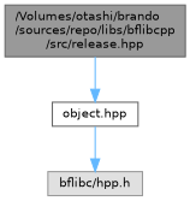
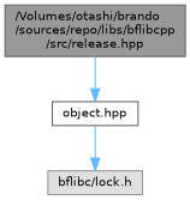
  digraph {
    node [fontname=Helvetica fontsize=10 shape=box style=filled]
    edge [color=steelblue1 fontname=Helvetica fontsize=10 labelfontname=Helvetica labelfontsize=10 style=solid]
    n1 [color=gray40 fillcolor=grey60 fontcolor=black height=0.2 label="/Volumes/otashi/brando\l/sources/repo/libs/bflibcpp\l/src/release.hpp" width=0.4]
    n2 [color=grey40 fillcolor=white height=0.2 label="object.hpp" width=0.4]
-   n3 [color=grey60 fillcolor="#E0E0E0" height=0.2 label="bflibc/hpp.h" width=0.4]
+   n3 [color=grey60 fillcolor="#E0E0E0" height=0.2 label="bflibc/lock.h" width=0.4]
    n1 -> n2
    n2 -> n3
  }
